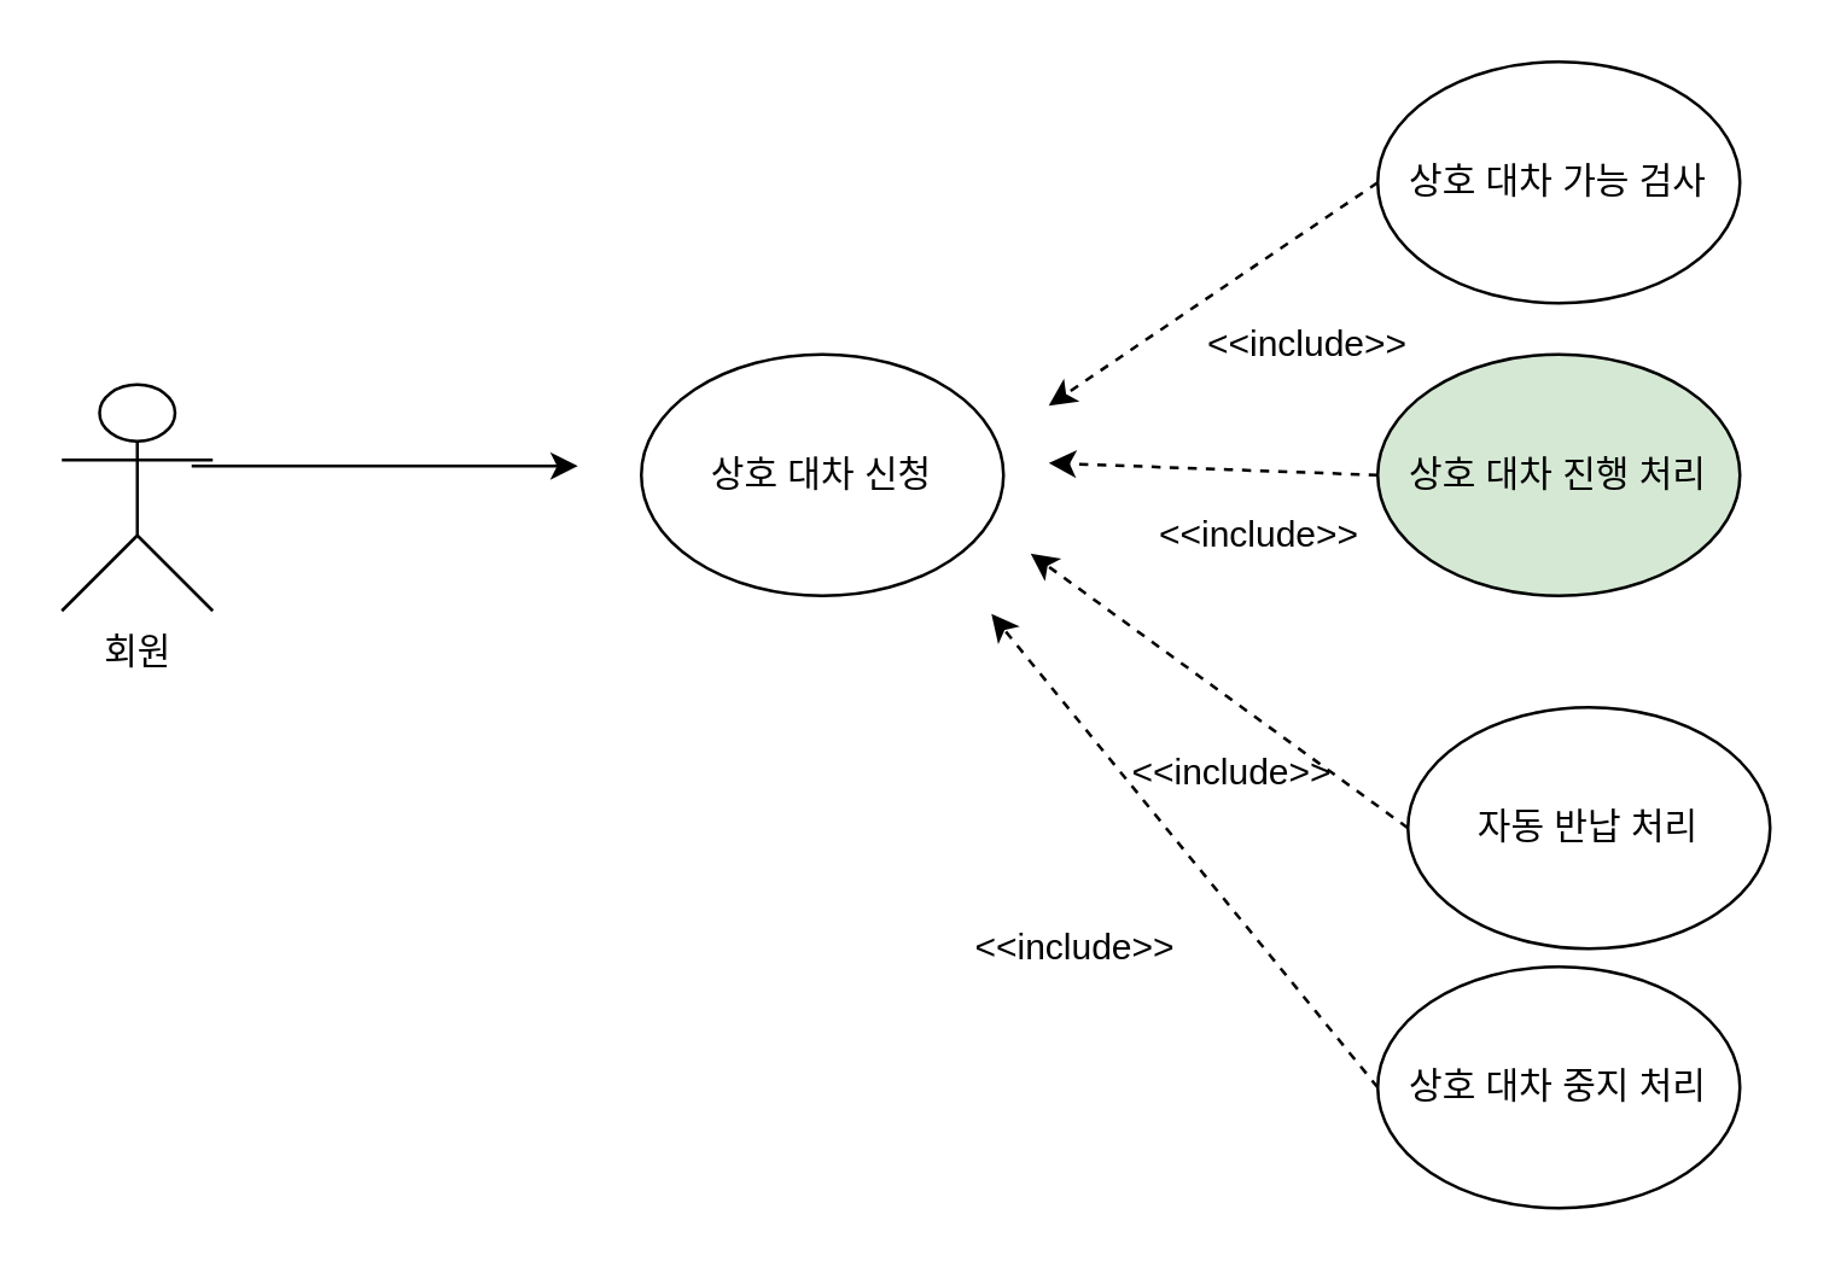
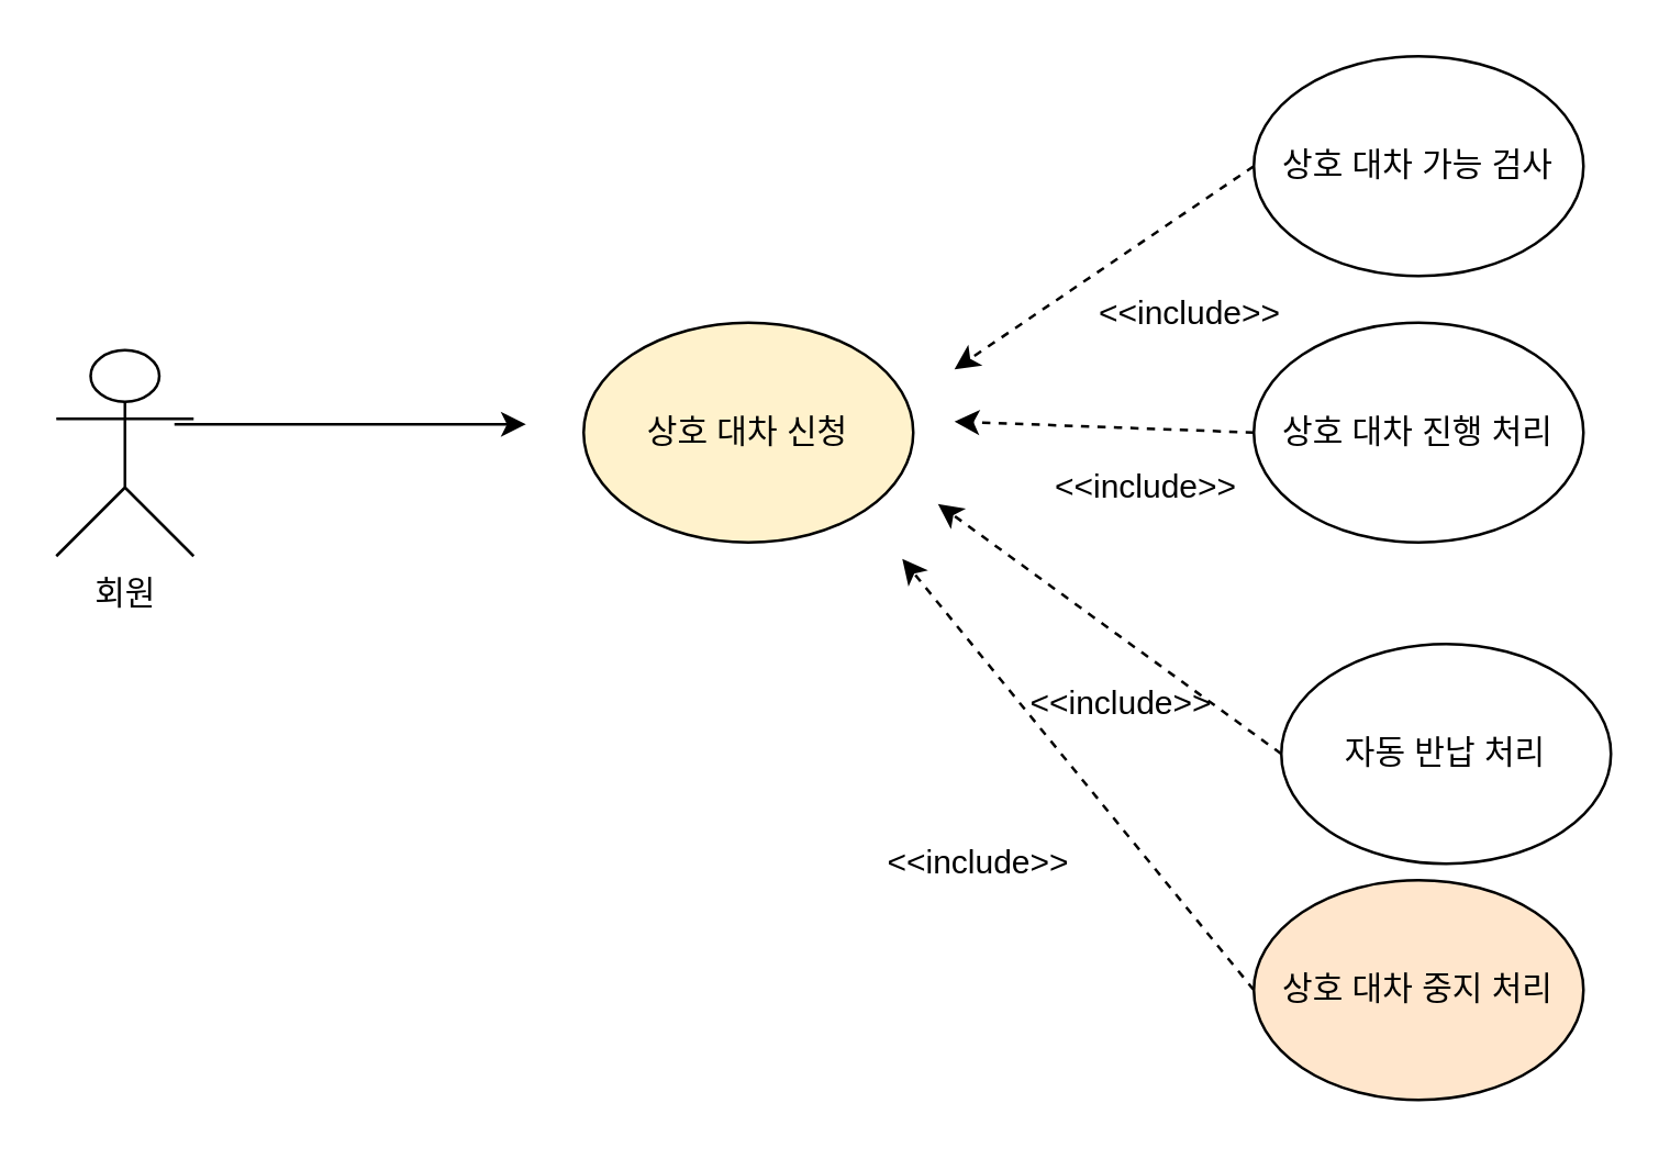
  <mxCell id="0" />
  <mxCell id="1" parent="0" />
  <mxCell id="2" value="회원" style="shape=umlActor;verticalLabelPosition=bottom;verticalAlign=top;html=1;outlineConnect=0;" vertex="1" parent="1"><mxGeometry x="20" y="127" width="50" height="75" as="geometry" /></mxCell>
- <mxCell id="3" value="상호 대차 신청" style="ellipse;whiteSpace=wrap;html=1;" vertex="1" parent="1"><mxGeometry x="212" y="117" width="120" height="80" as="geometry" /></mxCell>
+ <mxCell id="3" value="상호 대차 신청" style="ellipse;whiteSpace=wrap;html=1;fillColor=#fff2cc;" vertex="1" parent="1"><mxGeometry x="212" y="117" width="120" height="80" as="geometry" /></mxCell>
  <mxCell id="4" value="" style="endArrow=classic;html=1;" edge="1" parent="1"><mxGeometry width="50" height="50" relative="1" as="geometry"><mxPoint x="63" y="154" as="sourcePoint" /><mxPoint x="191" y="154" as="targetPoint" /></mxGeometry></mxCell>
  <mxCell id="5" value="상호 대차 가능 검사" style="ellipse;whiteSpace=wrap;html=1;" vertex="1" parent="1"><mxGeometry x="456" y="20" width="120" height="80" as="geometry" /></mxCell>
- <mxCell id="6" value="상호 대차 진행 처리" style="ellipse;whiteSpace=wrap;html=1;fillColor=#d5e8d4;" vertex="1" parent="1"><mxGeometry x="456" y="117" width="120" height="80" as="geometry" /></mxCell>
+ <mxCell id="6" value="상호 대차 진행 처리" style="ellipse;whiteSpace=wrap;html=1;" vertex="1" parent="1"><mxGeometry x="456" y="117" width="120" height="80" as="geometry" /></mxCell>
  <mxCell id="7" value="자동 반납 처리" style="ellipse;whiteSpace=wrap;html=1;" vertex="1" parent="1"><mxGeometry x="466" y="234" width="120" height="80" as="geometry" /></mxCell>
- <mxCell id="8" value="상호 대차 중지 처리" style="ellipse;whiteSpace=wrap;html=1;" vertex="1" parent="1"><mxGeometry x="456" y="320" width="120" height="80" as="geometry" /></mxCell>
+ <mxCell id="8" value="상호 대차 중지 처리" style="ellipse;whiteSpace=wrap;html=1;fillColor=#ffe6cc;" vertex="1" parent="1"><mxGeometry x="456" y="320" width="120" height="80" as="geometry" /></mxCell>
  <mxCell id="9" value="" style="endArrow=classic;html=1;dashed=1;exitX=0;exitY=0.5;exitDx=0;exitDy=0;" edge="1" parent="1" source="5"><mxGeometry width="50" height="50" relative="1" as="geometry"><mxPoint x="297" y="177" as="sourcePoint" /><mxPoint x="347" y="134" as="targetPoint" /></mxGeometry></mxCell>
  <mxCell id="10" value="" style="endArrow=classic;html=1;dashed=1;exitX=0;exitY=0.5;exitDx=0;exitDy=0;" edge="1" parent="1" source="6"><mxGeometry width="50" height="50" relative="1" as="geometry"><mxPoint x="297" y="177" as="sourcePoint" /><mxPoint x="347" y="153" as="targetPoint" /></mxGeometry></mxCell>
  <mxCell id="11" value="" style="endArrow=classic;html=1;dashed=1;exitX=0;exitY=0.5;exitDx=0;exitDy=0;" edge="1" parent="1" source="7"><mxGeometry width="50" height="50" relative="1" as="geometry"><mxPoint x="297" y="177" as="sourcePoint" /><mxPoint x="341" y="183" as="targetPoint" /></mxGeometry></mxCell>
  <mxCell id="12" value="" style="endArrow=classic;html=1;dashed=1;exitX=0;exitY=0.5;exitDx=0;exitDy=0;" edge="1" parent="1" source="8"><mxGeometry width="50" height="50" relative="1" as="geometry"><mxPoint x="297" y="177" as="sourcePoint" /><mxPoint x="328" y="203" as="targetPoint" /></mxGeometry></mxCell>
  <mxCell id="13" value="&amp;lt;&amp;lt;include&amp;gt;&amp;gt;" style="text;html=1;strokeColor=none;fillColor=none;align=center;verticalAlign=middle;whiteSpace=wrap;rounded=0;" vertex="1" parent="1"><mxGeometry x="336" y="304" width="40" height="20" as="geometry" /></mxCell>
  <mxCell id="14" value="&amp;lt;&amp;lt;include&amp;gt;&amp;gt;" style="text;html=1;strokeColor=none;fillColor=none;align=center;verticalAlign=middle;whiteSpace=wrap;rounded=0;" vertex="1" parent="1"><mxGeometry x="388" y="246" width="40" height="20" as="geometry" /></mxCell>
  <mxCell id="15" value="&amp;lt;&amp;lt;include&amp;gt;&amp;gt;" style="text;html=1;strokeColor=none;fillColor=none;align=center;verticalAlign=middle;whiteSpace=wrap;rounded=0;" vertex="1" parent="1"><mxGeometry x="397" y="167" width="40" height="20" as="geometry" /></mxCell>
  <mxCell id="16" value="&amp;lt;&amp;lt;include&amp;gt;&amp;gt;" style="text;html=1;strokeColor=none;fillColor=none;align=center;verticalAlign=middle;whiteSpace=wrap;rounded=0;" vertex="1" parent="1"><mxGeometry x="413" y="104" width="40" height="20" as="geometry" /></mxCell>
